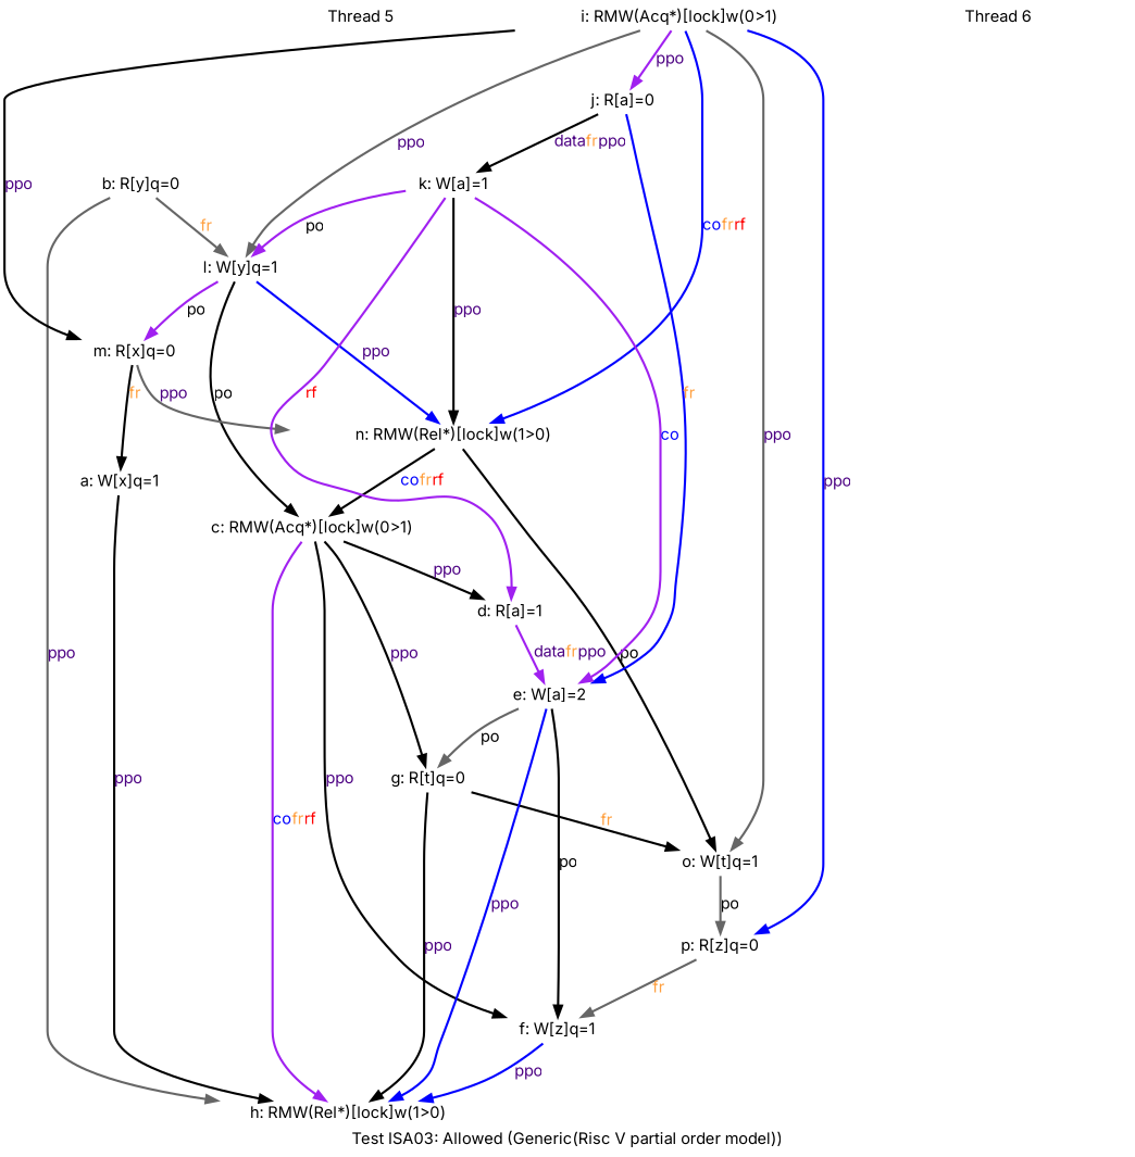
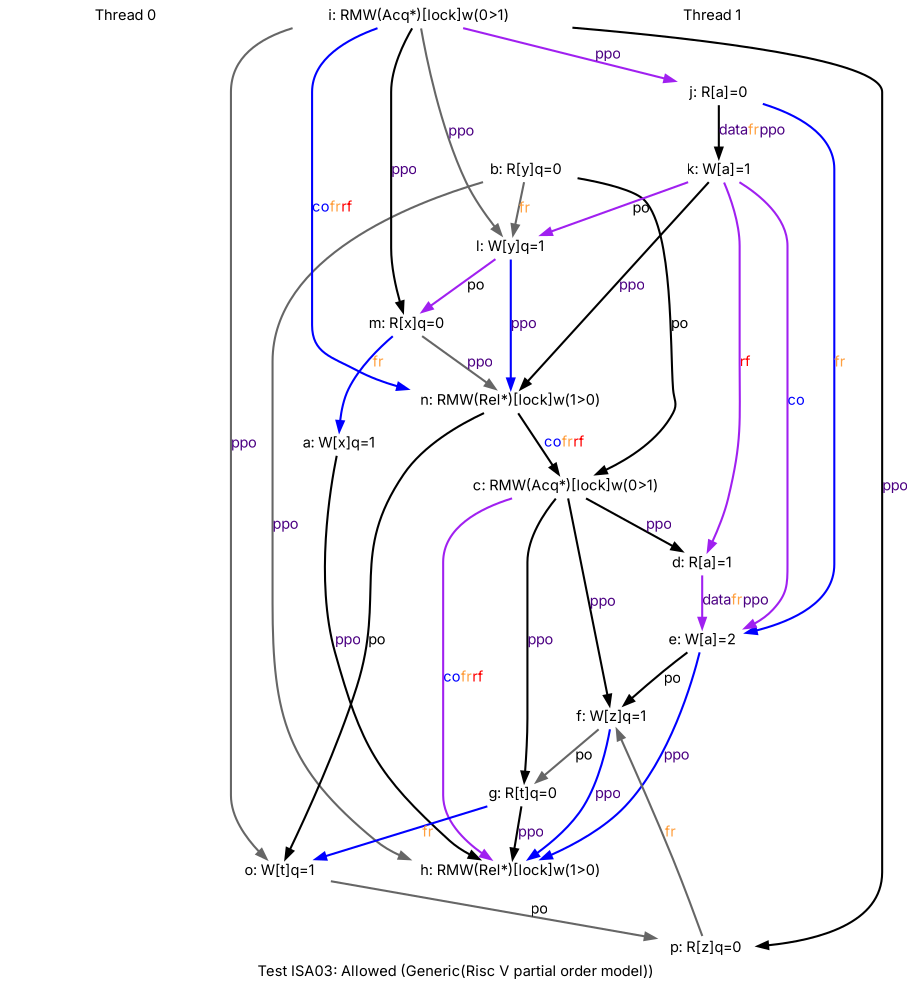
  digraph {
    fontname=Inter
    fontsize=14
    label="Test ISA03: Allowed (Generic(Risc V partial order model))"
    splines=spline
    node [color=black fixedsize=false fontname=Inter fontsize=14 shape=none]
    edge [arrowsize=1.000000 color=black fontname=Inter fontsize=14 penwidth=2.000000]
-   n1 [color=red fixedsize=true height=0.281250 label="Thread 5" width=3.250000]
+   n1 [color=red fixedsize=true height=0.281250 label="Thread 0" width=3.250000]
    n2 [height=0.194444 label="a: W[x]q=1" width=1.361111]
    n3 [height=0.194444 label="h: RMW(Rel*)[lock]w(1>0)" width=4.083333]
    n4 [height=0.194444 label="b: R[y]q=0" width=1.361111]
    n5 [height=0.194444 label="c: RMW(Acq*)[lock]w(0>1)" width=4.083333]
    n6 [height=0.194444 label="l: W[y]q=1" width=1.361111]
    n7 [height=0.194444 label="d: R[a]=1" width=1.166667]
    n8 [color=red height=0.194444 label="f: W[z]q=1" width=1.361111]
    n9 [height=0.194444 label="g: R[t]q=0" width=1.361111]
    n10 [height=0.194444 label="m: R[x]q=0" width=1.361111]
    n11 [height=0.194444 label="n: RMW(Rel*)[lock]w(1>0)" width=4.083333]
    n12 [height=0.194444 label="e: W[a]=2" width=1.166667]
    n13 [color=red height=0.194444 label="o: W[t]q=1" width=1.361111]
    n14 [color=red height=0.194444 label="p: R[z]q=0" width=1.361111]
-   n15 [fixedsize=true height=0.281250 label="Thread 6" width=3.250000]
+   n15 [fixedsize=true height=0.281250 label="Thread 1" width=3.250000]
    n16 [height=0.194444 label="i: RMW(Acq*)[lock]w(0>1)" width=4.083333]
    n17 [height=0.194444 label="j: R[a]=0" width=1.166667]
    n18 [height=0.194444 label="k: W[a]=1" width=1.166667]
    n2 -> n3 [label=<<font color="indigo">ppo</font>>]
    n4 -> n3 [color=gray40 label=<<font color="indigo">ppo</font>>]
-   n6 -> n5 [label=<<font color="black">po</font>>]
+   n4 -> n5 [label=<<font color="black">po</font>>]
    n4 -> n6 [color=gray40 label=<<font color="#ffa040">fr</font>>]
    n5 -> n3 [color=purple label=<<font color="blue">co</font><font color="#ffa040">fr</font><font color="red">rf</font>>]
    n5 -> n7 [label=<<font color="indigo">ppo</font>>]
    n5 -> n8 [label=<<font color="indigo">ppo</font>>]
    n5 -> n9 [label=<<font color="indigo">ppo</font>>]
    n6 -> n10 [color=purple label=<<font color="black">po</font>>]
    n6 -> n11 [color=blue label=<<font color="indigo">ppo</font>>]
    n7 -> n12 [color=purple label=<<font color="indigo">data</font><font color="#ffa040">fr</font><font color="indigo">ppo</font>>]
    n8 -> n3 [color=blue label=<<font color="indigo">ppo</font>>]
-   n12 -> n9 [color=gray40 label=<<font color="black">po</font>>]
+   n8 -> n9 [color=gray40 label=<<font color="black">po</font>>]
    n9 -> n3 [label=<<font color="indigo">ppo</font>>]
-   n9 -> n13 [label=<<font color="#ffa040">fr</font>>]
-   n10 -> n2 [label=<<font color="#ffa040">fr</font>>]
+   n9 -> n13 [color=blue label=<<font color="#ffa040">fr</font>>]
+   n10 -> n2 [color=blue label=<<font color="#ffa040">fr</font>>]
    n10 -> n11 [color=gray40 label=<<font color="indigo">ppo</font>>]
    n11 -> n5 [label=<<font color="blue">co</font><font color="#ffa040">fr</font><font color="red">rf</font>>]
    n11 -> n13 [label=<<font color="black">po</font>>]
    n12 -> n3 [color=blue label=<<font color="indigo">ppo</font>>]
    n12 -> n8 [label=<<font color="black">po</font>>]
    n13 -> n14 [color=gray40 label=<<font color="black">po</font>>]
    n14 -> n8 [color=gray40 label=<<font color="#ffa040">fr</font>>]
    n16 -> n6 [color=gray40 label=<<font color="indigo">ppo</font>>]
    n16 -> n10 [label=<<font color="indigo">ppo</font>>]
    n16 -> n11 [color=blue label=<<font color="blue">co</font><font color="#ffa040">fr</font><font color="red">rf</font>>]
    n16 -> n13 [color=gray40 label=<<font color="indigo">ppo</font>>]
-   n16 -> n14 [color=blue label=<<font color="indigo">ppo</font>>]
+   n16 -> n14 [label=<<font color="indigo">ppo</font>>]
    n16 -> n17 [color=purple label=<<font color="indigo">ppo</font>>]
    n17 -> n12 [color=blue label=<<font color="#ffa040">fr</font>>]
    n17 -> n18 [label=<<font color="indigo">data</font><font color="#ffa040">fr</font><font color="indigo">ppo</font>>]
    n18 -> n6 [color=purple label=<<font color="black">po</font>>]
    n18 -> n7 [color=purple label=<<font color="red">rf</font>>]
    n18 -> n11 [label=<<font color="indigo">ppo</font>>]
    n18 -> n12 [color=purple label=<<font color="blue">co</font>>]
  }
